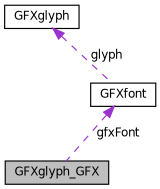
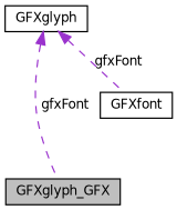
  digraph {
    node [color=black fillcolor=white fontname=Helvetica fontsize=10 shape=record style=filled]
    edge [color=darkorchid3 dir=back fontname=Helvetica fontsize=10 labelfontname=Helvetica labelfontsize=10 style=dashed]
    n1 [fillcolor=grey75 fontcolor=black height=0.2 label=GFXglyph_GFX width=0.4]
    n2 [height=0.2 label=GFXfont width=0.4]
    n3 [height=0.2 label=GFXglyph width=0.4]
-   n2 -> n1 [label=" gfxFont"]
-   n3 -> n2 [label=" glyph"]
+   n3 -> n1 [label=" gfxFont"]
+   n3 -> n2 [label=" gfxFont"]
  }
